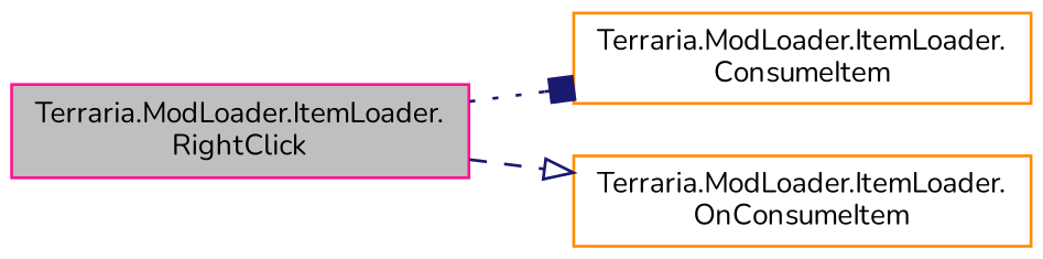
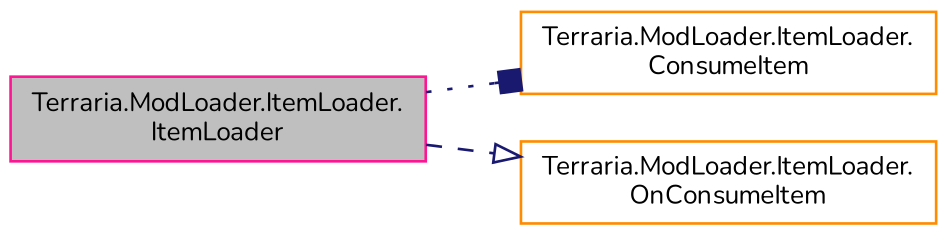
  digraph {
    fontname=Nunito
    rankdir=LR
    node [color=darkorange fillcolor=white fontname=Nunito fontsize=10 shape=record style=filled]
    edge [color=midnightblue fontname=Nunito fontsize=10 labelfontname=Helvetica labelfontsize=10]
-   n1 [color=deeppink fillcolor=grey75 fontcolor=black height=0.2 label="Terraria.ModLoader.ItemLoader.\lRightClick" width=0.4]
+   n1 [color=deeppink fillcolor=grey75 fontcolor=black height=0.2 label="Terraria.ModLoader.ItemLoader.\lItemLoader" width=0.4]
    n2 [height=0.2 label="Terraria.ModLoader.ItemLoader.\lConsumeItem" width=0.4]
    n3 [height=0.2 label="Terraria.ModLoader.ItemLoader.\lOnConsumeItem" width=0.4]
    n1 -> n2 [arrowhead=box style=dotted]
    n1 -> n3 [arrowhead=onormal style=dashed]
  }
